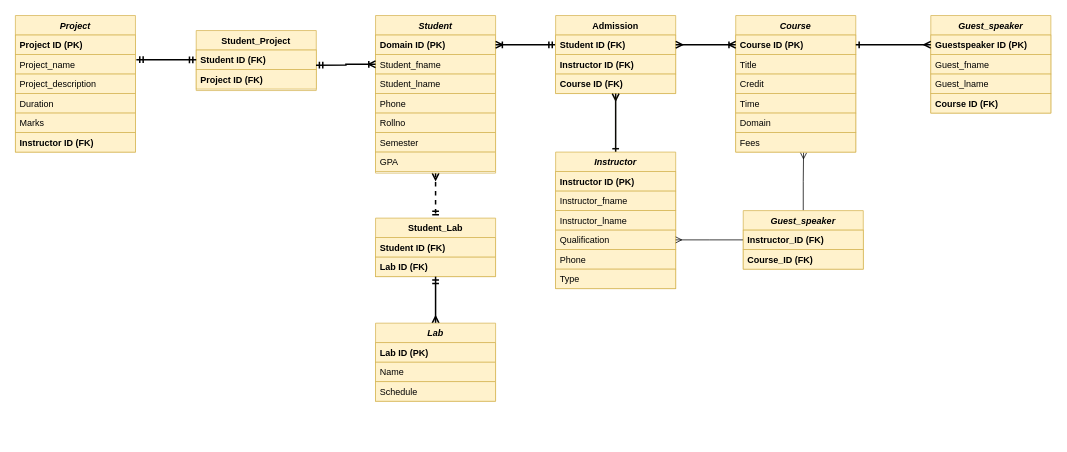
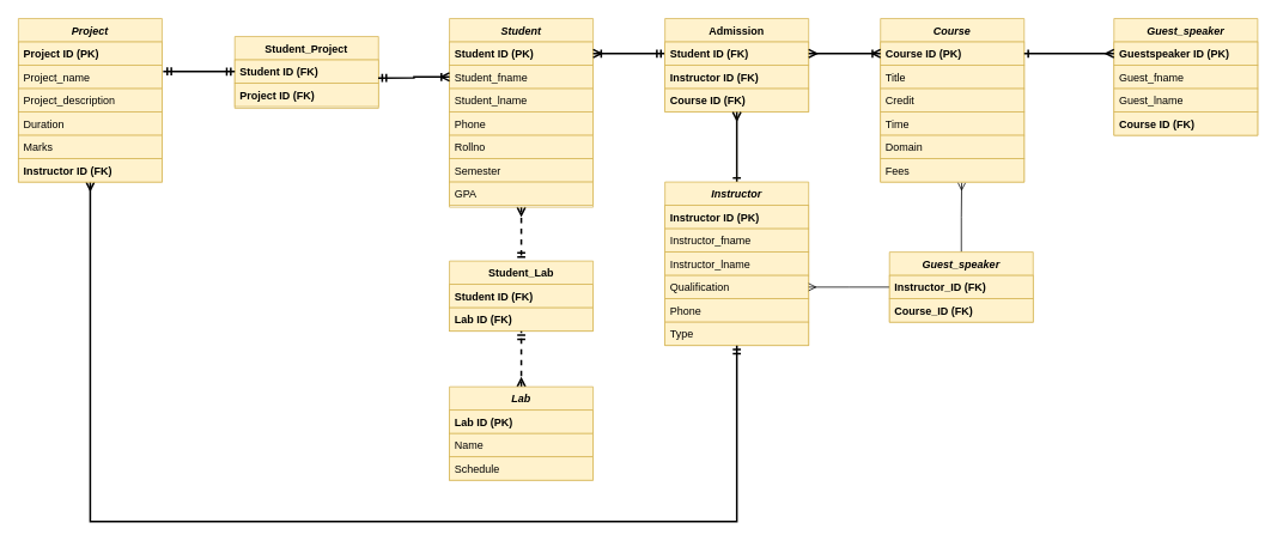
  <mxCell id="0" />
  <mxCell id="1" parent="0" />
  <mxCell id="2" style="edgeStyle=orthogonalEdgeStyle;rounded=0;orthogonalLoop=1;jettySize=auto;html=1;exitX=0.5;exitY=1;exitDx=0;exitDy=0;entryX=0.5;entryY=0;entryDx=0;entryDy=0;strokeWidth=2;endArrow=ERmandOne;endFill=0;startArrow=ERmany;startFill=0;dashed=1;" parent="1" source="3" target="31" edge="1"><mxGeometry relative="1" as="geometry" /></mxCell>
  <mxCell id="3" value="Student" style="swimlane;fontStyle=3;align=center;verticalAlign=top;childLayout=stackLayout;horizontal=1;startSize=26;horizontalStack=0;resizeParent=1;resizeLast=0;collapsible=1;marginBottom=0;rounded=0;shadow=0;strokeWidth=1;fillColor=#fff2cc;strokeColor=#d6b656;" parent="1" vertex="1"><mxGeometry x="500" y="20" width="160" height="210" as="geometry"><mxRectangle x="230" y="140" width="160" height="26" as="alternateBounds" /></mxGeometry></mxCell>
- <mxCell id="4" value="Domain ID (PK)" style="text;align=left;verticalAlign=top;spacingLeft=4;spacingRight=4;overflow=hidden;rotatable=0;points=[[0,0.5],[1,0.5]];portConstraint=eastwest;fontStyle=1;strokeColor=#d6b656;fillColor=#fff2cc;" parent="3" vertex="1"><mxGeometry y="26" width="160" height="26" as="geometry" /></mxCell>
+ <mxCell id="4" value="Student ID (PK)" style="text;align=left;verticalAlign=top;spacingLeft=4;spacingRight=4;overflow=hidden;rotatable=0;points=[[0,0.5],[1,0.5]];portConstraint=eastwest;fontStyle=1;strokeColor=#d6b656;fillColor=#fff2cc;" parent="3" vertex="1"><mxGeometry y="26" width="160" height="26" as="geometry" /></mxCell>
  <mxCell id="5" value="Student_fname" style="text;align=left;verticalAlign=top;spacingLeft=4;spacingRight=4;overflow=hidden;rotatable=0;points=[[0,0.5],[1,0.5]];portConstraint=eastwest;rounded=0;shadow=0;html=0;fillColor=#fff2cc;strokeColor=#d6b656;" parent="3" vertex="1"><mxGeometry y="52" width="160" height="26" as="geometry" /></mxCell>
  <mxCell id="6" value="Student_lname&#10;" style="text;align=left;verticalAlign=top;spacingLeft=4;spacingRight=4;overflow=hidden;rotatable=0;points=[[0,0.5],[1,0.5]];portConstraint=eastwest;rounded=0;shadow=0;html=0;fillColor=#fff2cc;strokeColor=#d6b656;" parent="3" vertex="1"><mxGeometry y="78" width="160" height="26" as="geometry" /></mxCell>
  <mxCell id="7" value="Phone" style="text;align=left;verticalAlign=top;spacingLeft=4;spacingRight=4;overflow=hidden;rotatable=0;points=[[0,0.5],[1,0.5]];portConstraint=eastwest;rounded=0;shadow=0;html=0;fillColor=#fff2cc;strokeColor=#d6b656;" parent="3" vertex="1"><mxGeometry y="104" width="160" height="26" as="geometry" /></mxCell>
  <mxCell id="8" value="Rollno" style="text;align=left;verticalAlign=top;spacingLeft=4;spacingRight=4;overflow=hidden;rotatable=0;points=[[0,0.5],[1,0.5]];portConstraint=eastwest;rounded=0;shadow=0;html=0;fillColor=#fff2cc;strokeColor=#d6b656;" parent="3" vertex="1"><mxGeometry y="130" width="160" height="26" as="geometry" /></mxCell>
  <mxCell id="9" value="Semester" style="text;align=left;verticalAlign=top;spacingLeft=4;spacingRight=4;overflow=hidden;rotatable=0;points=[[0,0.5],[1,0.5]];portConstraint=eastwest;rounded=0;shadow=0;html=0;fillColor=#fff2cc;strokeColor=#d6b656;" parent="3" vertex="1"><mxGeometry y="156" width="160" height="26" as="geometry" /></mxCell>
  <mxCell id="10" value="GPA" style="text;align=left;verticalAlign=top;spacingLeft=4;spacingRight=4;overflow=hidden;rotatable=0;points=[[0,0.5],[1,0.5]];portConstraint=eastwest;rounded=0;shadow=0;html=0;fillColor=#fff2cc;strokeColor=#d6b656;" parent="3" vertex="1"><mxGeometry y="182" width="160" height="26" as="geometry" /></mxCell>
  <mxCell id="11" style="edgeStyle=orthogonalEdgeStyle;rounded=0;orthogonalLoop=1;jettySize=auto;html=1;exitX=0;exitY=0.5;exitDx=0;exitDy=0;entryX=1;entryY=0.5;entryDx=0;entryDy=0;strokeWidth=2;endArrow=ERoneToMany;endFill=0;startArrow=ERmandOne;startFill=0;" parent="1" source="13" target="4" edge="1"><mxGeometry relative="1" as="geometry" /></mxCell>
  <mxCell id="12" value="Admission" style="swimlane;fontStyle=1;align=center;verticalAlign=top;childLayout=stackLayout;horizontal=1;startSize=26;horizontalStack=0;resizeParent=1;resizeLast=0;collapsible=1;marginBottom=0;rounded=0;shadow=0;strokeWidth=1;fillColor=#fff2cc;strokeColor=#d6b656;" parent="1" vertex="1"><mxGeometry x="740" y="20" width="160" height="104" as="geometry"><mxRectangle x="550" y="140" width="160" height="26" as="alternateBounds" /></mxGeometry></mxCell>
  <mxCell id="13" value="Student ID (FK)" style="text;align=left;verticalAlign=top;spacingLeft=4;spacingRight=4;overflow=hidden;rotatable=0;points=[[0,0.5],[1,0.5]];portConstraint=eastwest;fontStyle=1;fillColor=#fff2cc;strokeColor=#d6b656;" parent="12" vertex="1"><mxGeometry y="26" width="160" height="26" as="geometry" /></mxCell>
  <mxCell id="14" value="Instructor ID (FK)" style="text;align=left;verticalAlign=top;spacingLeft=4;spacingRight=4;overflow=hidden;rotatable=0;points=[[0,0.5],[1,0.5]];portConstraint=eastwest;rounded=0;shadow=0;html=0;fontStyle=1;fillColor=#fff2cc;strokeColor=#d6b656;" parent="12" vertex="1"><mxGeometry y="52" width="160" height="26" as="geometry" /></mxCell>
  <mxCell id="15" value="Course ID (FK)" style="text;align=left;verticalAlign=top;spacingLeft=4;spacingRight=4;overflow=hidden;rotatable=0;points=[[0,0.5],[1,0.5]];portConstraint=eastwest;rounded=0;shadow=0;html=0;fontStyle=1;fillColor=#fff2cc;strokeColor=#d6b656;" parent="12" vertex="1"><mxGeometry y="78" width="160" height="26" as="geometry" /></mxCell>
  <mxCell id="16" style="edgeStyle=orthogonalEdgeStyle;rounded=0;orthogonalLoop=1;jettySize=auto;html=1;exitX=0.5;exitY=0;exitDx=0;exitDy=0;fillColor=#fff2cc;strokeColor=#0A0904;strokeWidth=2;endArrow=ERmany;endFill=0;startArrow=ERone;startFill=0;" parent="1" source="17" target="12" edge="1"><mxGeometry relative="1" as="geometry" /></mxCell>
  <mxCell id="17" value="Instructor" style="swimlane;fontStyle=3;align=center;verticalAlign=top;childLayout=stackLayout;horizontal=1;startSize=26;horizontalStack=0;resizeParent=1;resizeLast=0;collapsible=1;marginBottom=0;rounded=0;shadow=0;strokeWidth=1;fillColor=#fff2cc;strokeColor=#d6b656;" parent="1" vertex="1"><mxGeometry x="740" y="202" width="160" height="182" as="geometry"><mxRectangle x="230" y="140" width="160" height="26" as="alternateBounds" /></mxGeometry></mxCell>
  <mxCell id="18" value="Instructor ID (PK)" style="text;align=left;verticalAlign=top;spacingLeft=4;spacingRight=4;overflow=hidden;rotatable=0;points=[[0,0.5],[1,0.5]];portConstraint=eastwest;fontStyle=1;strokeColor=#d6b656;fillColor=#fff2cc;" parent="17" vertex="1"><mxGeometry y="26" width="160" height="26" as="geometry" /></mxCell>
  <mxCell id="19" value="Instructor_fname" style="text;align=left;verticalAlign=top;spacingLeft=4;spacingRight=4;overflow=hidden;rotatable=0;points=[[0,0.5],[1,0.5]];portConstraint=eastwest;rounded=0;shadow=0;html=0;fillColor=#fff2cc;strokeColor=#d6b656;" parent="17" vertex="1"><mxGeometry y="52" width="160" height="26" as="geometry" /></mxCell>
  <mxCell id="20" value="Instructor_lname&#10;" style="text;align=left;verticalAlign=top;spacingLeft=4;spacingRight=4;overflow=hidden;rotatable=0;points=[[0,0.5],[1,0.5]];portConstraint=eastwest;rounded=0;shadow=0;html=0;fillColor=#fff2cc;strokeColor=#d6b656;" parent="17" vertex="1"><mxGeometry y="78" width="160" height="26" as="geometry" /></mxCell>
  <mxCell id="21" value="Qualification" style="text;align=left;verticalAlign=top;spacingLeft=4;spacingRight=4;overflow=hidden;rotatable=0;points=[[0,0.5],[1,0.5]];portConstraint=eastwest;rounded=0;shadow=0;html=0;fillColor=#fff2cc;strokeColor=#d6b656;" parent="17" vertex="1"><mxGeometry y="104" width="160" height="26" as="geometry" /></mxCell>
  <mxCell id="22" value="Phone" style="text;align=left;verticalAlign=top;spacingLeft=4;spacingRight=4;overflow=hidden;rotatable=0;points=[[0,0.5],[1,0.5]];portConstraint=eastwest;rounded=0;shadow=0;html=0;fillColor=#fff2cc;strokeColor=#d6b656;" parent="17" vertex="1"><mxGeometry y="130" width="160" height="26" as="geometry" /></mxCell>
  <mxCell id="23" value="Type" style="text;align=left;verticalAlign=top;spacingLeft=4;spacingRight=4;overflow=hidden;rotatable=0;points=[[0,0.5],[1,0.5]];portConstraint=eastwest;rounded=0;shadow=0;html=0;fillColor=#fff2cc;strokeColor=#d6b656;" parent="17" vertex="1"><mxGeometry y="156" width="160" height="26" as="geometry" /></mxCell>
  <mxCell id="24" value="Course" style="swimlane;fontStyle=3;align=center;verticalAlign=top;childLayout=stackLayout;horizontal=1;startSize=26;horizontalStack=0;resizeParent=1;resizeLast=0;collapsible=1;marginBottom=0;rounded=0;shadow=0;strokeWidth=1;fillColor=#fff2cc;strokeColor=#d6b656;" parent="1" vertex="1"><mxGeometry x="980" y="20" width="160" height="182" as="geometry"><mxRectangle x="230" y="140" width="160" height="26" as="alternateBounds" /></mxGeometry></mxCell>
  <mxCell id="25" value="Course ID (PK)" style="text;align=left;verticalAlign=top;spacingLeft=4;spacingRight=4;overflow=hidden;rotatable=0;points=[[0,0.5],[1,0.5]];portConstraint=eastwest;fontStyle=1;strokeColor=#d6b656;fillColor=#fff2cc;" parent="24" vertex="1"><mxGeometry y="26" width="160" height="26" as="geometry" /></mxCell>
  <mxCell id="26" value="Title" style="text;align=left;verticalAlign=top;spacingLeft=4;spacingRight=4;overflow=hidden;rotatable=0;points=[[0,0.5],[1,0.5]];portConstraint=eastwest;rounded=0;shadow=0;html=0;fillColor=#fff2cc;strokeColor=#d6b656;" parent="24" vertex="1"><mxGeometry y="52" width="160" height="26" as="geometry" /></mxCell>
  <mxCell id="27" value="Credit" style="text;align=left;verticalAlign=top;spacingLeft=4;spacingRight=4;overflow=hidden;rotatable=0;points=[[0,0.5],[1,0.5]];portConstraint=eastwest;rounded=0;shadow=0;html=0;fillColor=#fff2cc;strokeColor=#d6b656;" parent="24" vertex="1"><mxGeometry y="78" width="160" height="26" as="geometry" /></mxCell>
  <mxCell id="28" value="Time" style="text;align=left;verticalAlign=top;spacingLeft=4;spacingRight=4;overflow=hidden;rotatable=0;points=[[0,0.5],[1,0.5]];portConstraint=eastwest;rounded=0;shadow=0;html=0;fillColor=#fff2cc;strokeColor=#d6b656;" parent="24" vertex="1"><mxGeometry y="104" width="160" height="26" as="geometry" /></mxCell>
  <mxCell id="29" value="Domain" style="text;align=left;verticalAlign=top;spacingLeft=4;spacingRight=4;overflow=hidden;rotatable=0;points=[[0,0.5],[1,0.5]];portConstraint=eastwest;rounded=0;shadow=0;html=0;fillColor=#fff2cc;strokeColor=#d6b656;" parent="24" vertex="1"><mxGeometry y="130" width="160" height="26" as="geometry" /></mxCell>
  <mxCell id="30" value="Fees" style="text;align=left;verticalAlign=top;spacingLeft=4;spacingRight=4;overflow=hidden;rotatable=0;points=[[0,0.5],[1,0.5]];portConstraint=eastwest;rounded=0;shadow=0;html=0;fillColor=#fff2cc;strokeColor=#d6b656;" parent="24" vertex="1"><mxGeometry y="156" width="160" height="26" as="geometry" /></mxCell>
  <mxCell id="31" value="Student_Lab" style="swimlane;fontStyle=1;align=center;verticalAlign=top;childLayout=stackLayout;horizontal=1;startSize=26;horizontalStack=0;resizeParent=1;resizeLast=0;collapsible=1;marginBottom=0;rounded=0;shadow=0;strokeWidth=1;fillColor=#fff2cc;strokeColor=#d6b656;" parent="1" vertex="1"><mxGeometry x="500" y="290" width="160" height="78" as="geometry"><mxRectangle x="550" y="140" width="160" height="26" as="alternateBounds" /></mxGeometry></mxCell>
  <mxCell id="32" value="Student ID (FK)" style="text;align=left;verticalAlign=top;spacingLeft=4;spacingRight=4;overflow=hidden;rotatable=0;points=[[0,0.5],[1,0.5]];portConstraint=eastwest;fontStyle=1;fillColor=#fff2cc;strokeColor=#d6b656;" parent="31" vertex="1"><mxGeometry y="26" width="160" height="26" as="geometry" /></mxCell>
  <mxCell id="33" value="Lab ID (FK)" style="text;align=left;verticalAlign=top;spacingLeft=4;spacingRight=4;overflow=hidden;rotatable=0;points=[[0,0.5],[1,0.5]];portConstraint=eastwest;rounded=0;shadow=0;html=0;fontStyle=1;fillColor=#fff2cc;strokeColor=#d6b656;" parent="31" vertex="1"><mxGeometry y="52" width="160" height="26" as="geometry" /></mxCell>
- <mxCell id="34" style="edgeStyle=orthogonalEdgeStyle;rounded=0;orthogonalLoop=1;jettySize=auto;html=1;exitX=0.5;exitY=0;exitDx=0;exitDy=0;entryX=0.5;entryY=1;entryDx=0;entryDy=0;strokeWidth=2;endArrow=ERmandOne;endFill=0;startArrow=ERmany;startFill=0;" parent="1" source="35" target="31" edge="1"><mxGeometry relative="1" as="geometry" /></mxCell>
+ <mxCell id="34" style="edgeStyle=orthogonalEdgeStyle;rounded=0;orthogonalLoop=1;jettySize=auto;html=1;exitX=0.5;exitY=0;exitDx=0;exitDy=0;entryX=0.5;entryY=1;entryDx=0;entryDy=0;strokeWidth=2;endArrow=ERmandOne;endFill=0;startArrow=ERmany;startFill=0;dashed=1;" parent="1" source="35" target="31" edge="1"><mxGeometry relative="1" as="geometry" /></mxCell>
  <mxCell id="35" value="Lab" style="swimlane;fontStyle=3;align=center;verticalAlign=top;childLayout=stackLayout;horizontal=1;startSize=26;horizontalStack=0;resizeParent=1;resizeLast=0;collapsible=1;marginBottom=0;rounded=0;shadow=0;strokeWidth=1;fillColor=#fff2cc;strokeColor=#d6b656;" parent="1" vertex="1"><mxGeometry x="500" y="430" width="160" height="104" as="geometry"><mxRectangle x="230" y="140" width="160" height="26" as="alternateBounds" /></mxGeometry></mxCell>
  <mxCell id="36" value="Lab ID (PK)" style="text;align=left;verticalAlign=top;spacingLeft=4;spacingRight=4;overflow=hidden;rotatable=0;points=[[0,0.5],[1,0.5]];portConstraint=eastwest;fontStyle=1;strokeColor=#d6b656;fillColor=#fff2cc;" parent="35" vertex="1"><mxGeometry y="26" width="160" height="26" as="geometry" /></mxCell>
  <mxCell id="37" value="Name" style="text;align=left;verticalAlign=top;spacingLeft=4;spacingRight=4;overflow=hidden;rotatable=0;points=[[0,0.5],[1,0.5]];portConstraint=eastwest;rounded=0;shadow=0;html=0;fillColor=#fff2cc;strokeColor=#d6b656;" parent="35" vertex="1"><mxGeometry y="52" width="160" height="26" as="geometry" /></mxCell>
  <mxCell id="38" value="Schedule" style="text;align=left;verticalAlign=top;spacingLeft=4;spacingRight=4;overflow=hidden;rotatable=0;points=[[0,0.5],[1,0.5]];portConstraint=eastwest;rounded=0;shadow=0;html=0;fillColor=#fff2cc;strokeColor=#d6b656;" parent="35" vertex="1"><mxGeometry y="78" width="160" height="26" as="geometry" /></mxCell>
  <mxCell id="39" value="Guest_speaker" style="swimlane;fontStyle=3;align=center;verticalAlign=top;childLayout=stackLayout;horizontal=1;startSize=26;horizontalStack=0;resizeParent=1;resizeLast=0;collapsible=1;marginBottom=0;rounded=0;shadow=0;strokeWidth=1;fillColor=#fff2cc;strokeColor=#d6b656;" parent="1" vertex="1"><mxGeometry x="1240" y="20" width="160" height="130" as="geometry"><mxRectangle x="230" y="140" width="160" height="26" as="alternateBounds" /></mxGeometry></mxCell>
  <mxCell id="40" value="Guestspeaker ID (PK)" style="text;align=left;verticalAlign=top;spacingLeft=4;spacingRight=4;overflow=hidden;rotatable=0;points=[[0,0.5],[1,0.5]];portConstraint=eastwest;fontStyle=1;strokeColor=#d6b656;fillColor=#fff2cc;" parent="39" vertex="1"><mxGeometry y="26" width="160" height="26" as="geometry" /></mxCell>
  <mxCell id="41" value="Guest_fname" style="text;align=left;verticalAlign=top;spacingLeft=4;spacingRight=4;overflow=hidden;rotatable=0;points=[[0,0.5],[1,0.5]];portConstraint=eastwest;rounded=0;shadow=0;html=0;fillColor=#fff2cc;strokeColor=#d6b656;" parent="39" vertex="1"><mxGeometry y="52" width="160" height="26" as="geometry" /></mxCell>
  <mxCell id="42" value="Guest_lname" style="text;align=left;verticalAlign=top;spacingLeft=4;spacingRight=4;overflow=hidden;rotatable=0;points=[[0,0.5],[1,0.5]];portConstraint=eastwest;rounded=0;shadow=0;html=0;fillColor=#fff2cc;strokeColor=#d6b656;" parent="39" vertex="1"><mxGeometry y="78" width="160" height="26" as="geometry" /></mxCell>
  <mxCell id="43" value="Course ID (FK)" style="text;align=left;verticalAlign=top;spacingLeft=4;spacingRight=4;overflow=hidden;rotatable=0;points=[[0,0.5],[1,0.5]];portConstraint=eastwest;rounded=0;shadow=0;html=0;fontStyle=1;fillColor=#fff2cc;strokeColor=#d6b656;" parent="39" vertex="1"><mxGeometry y="104" width="160" height="26" as="geometry" /></mxCell>
  <mxCell id="44" style="edgeStyle=orthogonalEdgeStyle;rounded=0;orthogonalLoop=1;jettySize=auto;html=1;exitX=0;exitY=0.5;exitDx=0;exitDy=0;entryX=1;entryY=0.5;entryDx=0;entryDy=0;strokeWidth=2;startArrow=ERmany;startFill=0;endArrow=ERone;endFill=0;" parent="1" source="40" target="25" edge="1"><mxGeometry relative="1" as="geometry" /></mxCell>
  <mxCell id="45" value="Student_Project" style="swimlane;fontStyle=1;align=center;verticalAlign=top;childLayout=stackLayout;horizontal=1;startSize=26;horizontalStack=0;resizeParent=1;resizeLast=0;collapsible=1;marginBottom=0;rounded=0;shadow=0;strokeWidth=1;fillColor=#fff2cc;strokeColor=#d6b656;" parent="1" vertex="1"><mxGeometry x="261" y="40" width="160" height="80" as="geometry"><mxRectangle x="550" y="140" width="160" height="26" as="alternateBounds" /></mxGeometry></mxCell>
  <mxCell id="46" value="Student ID (FK)" style="text;align=left;verticalAlign=top;spacingLeft=4;spacingRight=4;overflow=hidden;rotatable=0;points=[[0,0.5],[1,0.5]];portConstraint=eastwest;fontStyle=1;fillColor=#fff2cc;strokeColor=#d6b656;" parent="45" vertex="1"><mxGeometry y="26" width="160" height="26" as="geometry" /></mxCell>
  <mxCell id="47" value="Project ID (FK)" style="text;align=left;verticalAlign=top;spacingLeft=4;spacingRight=4;overflow=hidden;rotatable=0;points=[[0,0.5],[1,0.5]];portConstraint=eastwest;rounded=0;shadow=0;html=0;fontStyle=1;fillColor=#fff2cc;strokeColor=#d6b656;" parent="45" vertex="1"><mxGeometry y="52" width="160" height="26" as="geometry" /></mxCell>
+ <mxCell id="48" style="edgeStyle=orthogonalEdgeStyle;rounded=0;orthogonalLoop=1;jettySize=auto;html=1;exitX=0.5;exitY=1;exitDx=0;exitDy=0;entryX=0.5;entryY=1;entryDx=0;entryDy=0;strokeWidth=2;endArrow=ERmandOne;endFill=0;startArrow=ERmany;startFill=0;" parent="1" source="49" target="17" edge="1"><mxGeometry relative="1" as="geometry"><Array as="points"><mxPoint x="100" y="580" /><mxPoint x="820" y="580" /></Array></mxGeometry></mxCell>
  <mxCell id="49" value="Project" style="swimlane;fontStyle=3;align=center;verticalAlign=top;childLayout=stackLayout;horizontal=1;startSize=26;horizontalStack=0;resizeParent=1;resizeLast=0;collapsible=1;marginBottom=0;rounded=0;shadow=0;strokeWidth=1;fillColor=#fff2cc;strokeColor=#d6b656;" parent="1" vertex="1"><mxGeometry x="20" y="20" width="160" height="182" as="geometry"><mxRectangle x="230" y="140" width="160" height="26" as="alternateBounds" /></mxGeometry></mxCell>
  <mxCell id="50" value="Project ID (PK)" style="text;align=left;verticalAlign=top;spacingLeft=4;spacingRight=4;overflow=hidden;rotatable=0;points=[[0,0.5],[1,0.5]];portConstraint=eastwest;fontStyle=1;strokeColor=#d6b656;fillColor=#fff2cc;" parent="49" vertex="1"><mxGeometry y="26" width="160" height="26" as="geometry" /></mxCell>
  <mxCell id="51" value="Project_name" style="text;align=left;verticalAlign=top;spacingLeft=4;spacingRight=4;overflow=hidden;rotatable=0;points=[[0,0.5],[1,0.5]];portConstraint=eastwest;rounded=0;shadow=0;html=0;fillColor=#fff2cc;strokeColor=#d6b656;" parent="49" vertex="1"><mxGeometry y="52" width="160" height="26" as="geometry" /></mxCell>
  <mxCell id="52" value="Project_description" style="text;align=left;verticalAlign=top;spacingLeft=4;spacingRight=4;overflow=hidden;rotatable=0;points=[[0,0.5],[1,0.5]];portConstraint=eastwest;rounded=0;shadow=0;html=0;fillColor=#fff2cc;strokeColor=#d6b656;" parent="49" vertex="1"><mxGeometry y="78" width="160" height="26" as="geometry" /></mxCell>
  <mxCell id="53" value="Duration" style="text;align=left;verticalAlign=top;spacingLeft=4;spacingRight=4;overflow=hidden;rotatable=0;points=[[0,0.5],[1,0.5]];portConstraint=eastwest;rounded=0;shadow=0;html=0;fillColor=#fff2cc;strokeColor=#d6b656;" parent="49" vertex="1"><mxGeometry y="104" width="160" height="26" as="geometry" /></mxCell>
  <mxCell id="54" value="Marks" style="text;align=left;verticalAlign=top;spacingLeft=4;spacingRight=4;overflow=hidden;rotatable=0;points=[[0,0.5],[1,0.5]];portConstraint=eastwest;rounded=0;shadow=0;html=0;fillColor=#fff2cc;strokeColor=#d6b656;" parent="49" vertex="1"><mxGeometry y="130" width="160" height="26" as="geometry" /></mxCell>
  <mxCell id="55" value="Instructor ID (FK)" style="text;align=left;verticalAlign=top;spacingLeft=4;spacingRight=4;overflow=hidden;rotatable=0;points=[[0,0.5],[1,0.5]];portConstraint=eastwest;rounded=0;shadow=0;html=0;fontStyle=1;fillColor=#fff2cc;strokeColor=#d6b656;" parent="49" vertex="1"><mxGeometry y="156" width="160" height="26" as="geometry" /></mxCell>
  <mxCell id="56" style="edgeStyle=orthogonalEdgeStyle;rounded=0;orthogonalLoop=1;jettySize=auto;html=1;exitX=1.008;exitY=0.263;exitDx=0;exitDy=0;entryX=0;entryY=0.5;entryDx=0;entryDy=0;exitPerimeter=0;strokeWidth=2;startArrow=ERmandOne;startFill=0;endArrow=ERmandOne;endFill=0;" parent="1" source="51" target="46" edge="1"><mxGeometry relative="1" as="geometry" /></mxCell>
  <mxCell id="57" style="edgeStyle=orthogonalEdgeStyle;rounded=0;orthogonalLoop=1;jettySize=auto;html=1;exitX=0;exitY=0.5;exitDx=0;exitDy=0;entryX=0.998;entryY=0.774;entryDx=0;entryDy=0;entryPerimeter=0;strokeWidth=2;endArrow=ERmandOne;endFill=0;startArrow=ERoneToMany;startFill=0;" parent="1" source="5" target="46" edge="1"><mxGeometry relative="1" as="geometry" /></mxCell>
  <mxCell id="58" style="edgeStyle=orthogonalEdgeStyle;rounded=0;orthogonalLoop=1;jettySize=auto;html=1;exitX=1;exitY=0.5;exitDx=0;exitDy=0;entryX=0;entryY=0.5;entryDx=0;entryDy=0;strokeWidth=2;endArrow=ERoneToMany;endFill=0;startArrow=ERmany;startFill=0;" parent="1" source="13" target="25" edge="1"><mxGeometry relative="1" as="geometry" /></mxCell>
  <mxCell id="59" style="edgeStyle=orthogonalEdgeStyle;rounded=0;orthogonalLoop=1;jettySize=auto;html=1;exitX=0.5;exitY=0;exitDx=0;exitDy=0;entryX=0.565;entryY=1.038;entryDx=0;entryDy=0;entryPerimeter=0;endArrow=ERmany;endFill=0;" edge="1" parent="1" source="60" target="30"><mxGeometry relative="1" as="geometry" /></mxCell>
  <mxCell id="60" value="Guest_speaker" style="swimlane;fontStyle=3;align=center;verticalAlign=top;childLayout=stackLayout;horizontal=1;startSize=26;horizontalStack=0;resizeParent=1;resizeLast=0;collapsible=1;marginBottom=0;rounded=0;shadow=0;strokeWidth=1;fillColor=#fff2cc;strokeColor=#d6b656;" vertex="1" parent="1"><mxGeometry x="990" y="280" width="160" height="78" as="geometry"><mxRectangle x="230" y="140" width="160" height="26" as="alternateBounds" /></mxGeometry></mxCell>
  <mxCell id="61" style="edgeStyle=orthogonalEdgeStyle;rounded=0;orthogonalLoop=1;jettySize=auto;html=1;exitX=0;exitY=0.5;exitDx=0;exitDy=0;endArrow=ERmany;endFill=0;" edge="1" parent="60" source="62"><mxGeometry relative="1" as="geometry"><mxPoint x="-90" y="39" as="targetPoint" /></mxGeometry></mxCell>
  <mxCell id="62" value="Instructor_ID (FK)" style="text;align=left;verticalAlign=top;spacingLeft=4;spacingRight=4;overflow=hidden;rotatable=0;points=[[0,0.5],[1,0.5]];portConstraint=eastwest;rounded=0;shadow=0;html=0;fillColor=#fff2cc;strokeColor=#d6b656;fontStyle=1" vertex="1" parent="60"><mxGeometry y="26" width="160" height="26" as="geometry" /></mxCell>
  <mxCell id="63" value="Course_ID (FK)" style="text;align=left;verticalAlign=top;spacingLeft=4;spacingRight=4;overflow=hidden;rotatable=0;points=[[0,0.5],[1,0.5]];portConstraint=eastwest;rounded=0;shadow=0;html=0;fillColor=#fff2cc;strokeColor=#d6b656;fontStyle=1" vertex="1" parent="60"><mxGeometry y="52" width="160" height="26" as="geometry" /></mxCell>
